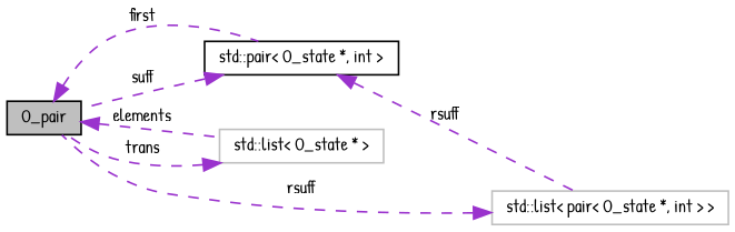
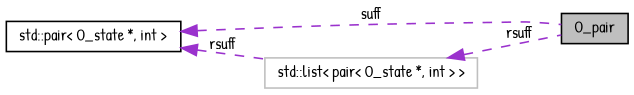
  digraph {
    fontname="Patrick Hand"
    rankdir=LR
    node [color=black fontname="Patrick Hand" fontsize=10 shape=record]
    edge [color=darkorchid3 dir=back fontname="Patrick Hand" fontsize=10 labelfontname=FreeSans labelfontsize=10 style=dashed]
    n1 [fillcolor=grey75 fontcolor=black height=0.2 label=O_pair style=filled width=0.4]
    n2 [height=0.2 label="std::pair\< O_state *, int \>" width=0.4]
-   n3 [color=grey75 height=0.2 label="std::list\< O_state * \>" width=0.4]
    n4 [color=grey75 height=0.2 label="std::list\< pair\< O_state *, int \> \>" width=0.4]
-   n1 -> n2 [label=first]
-   n1 -> n3 [label=elements]
    n2 -> n1 [label=suff]
    n2 -> n4 [label=rsuff]
-   n3 -> n1 [label=trans]
    n4 -> n1 [label=rsuff]
  }
